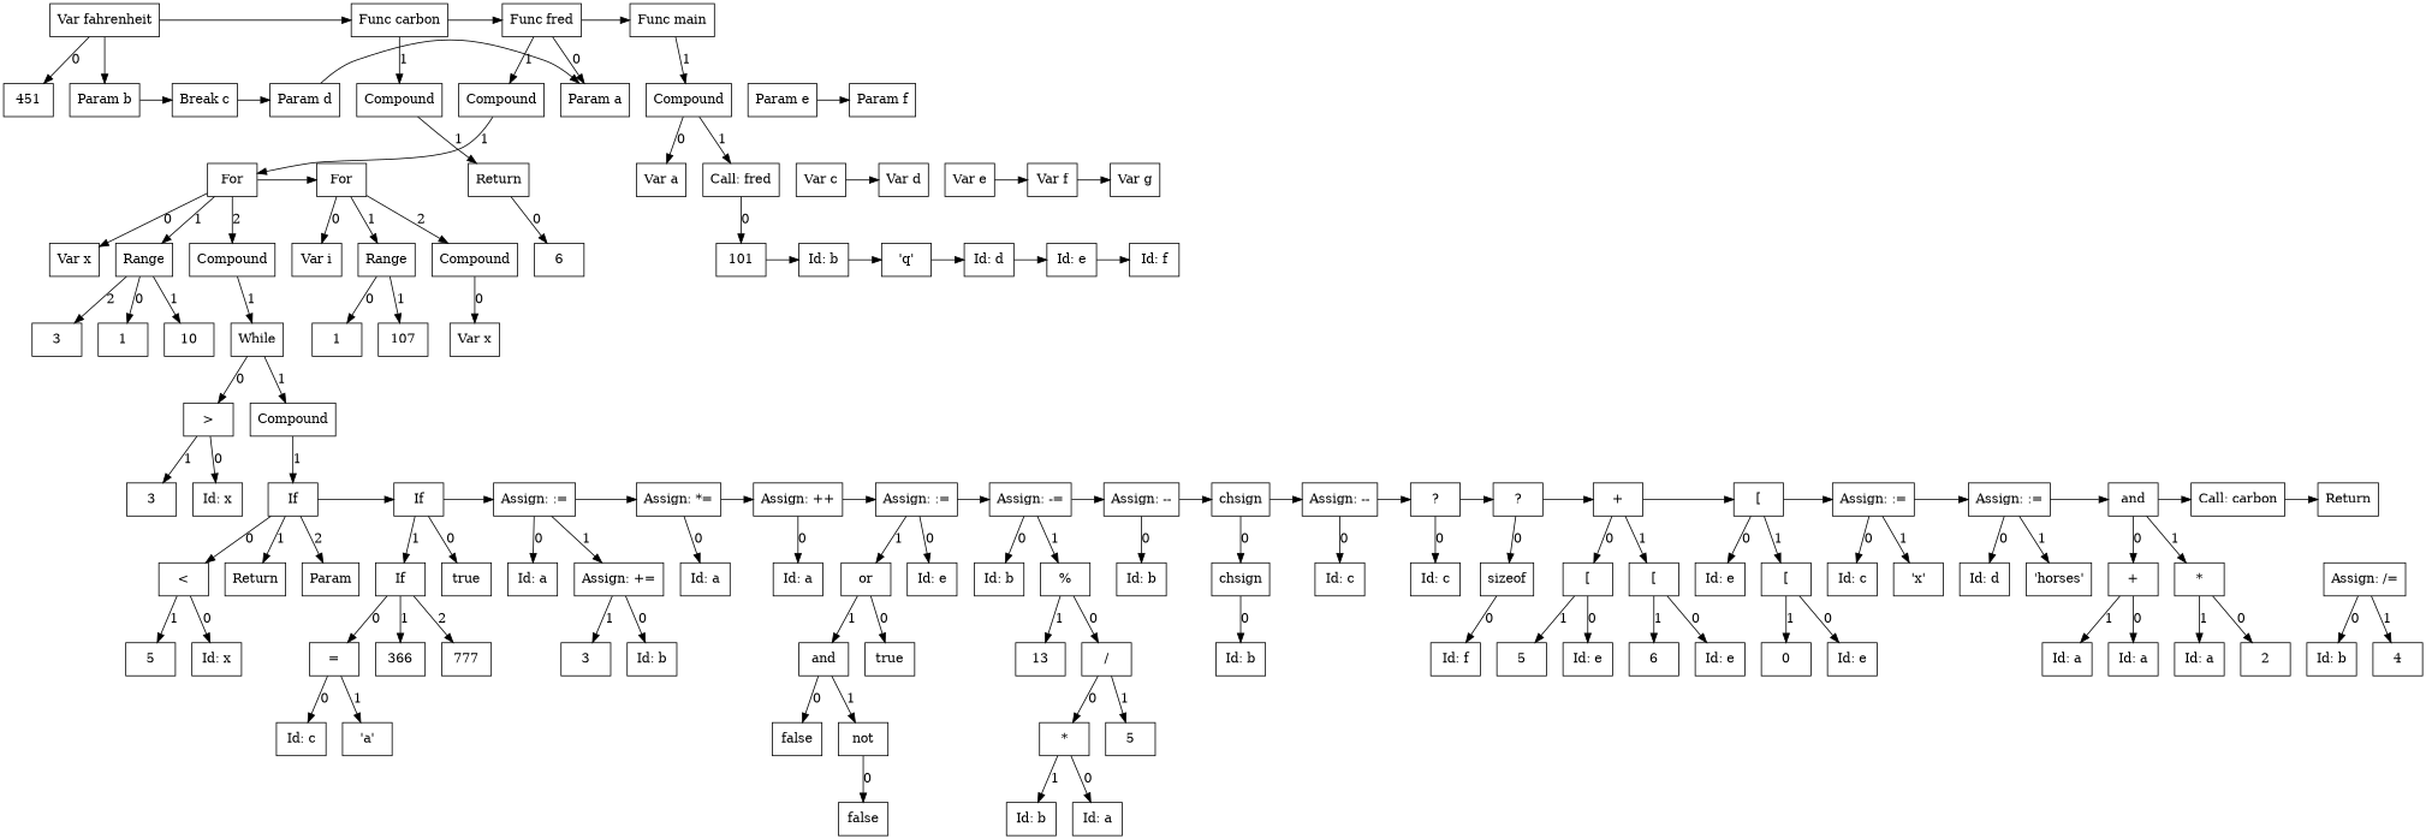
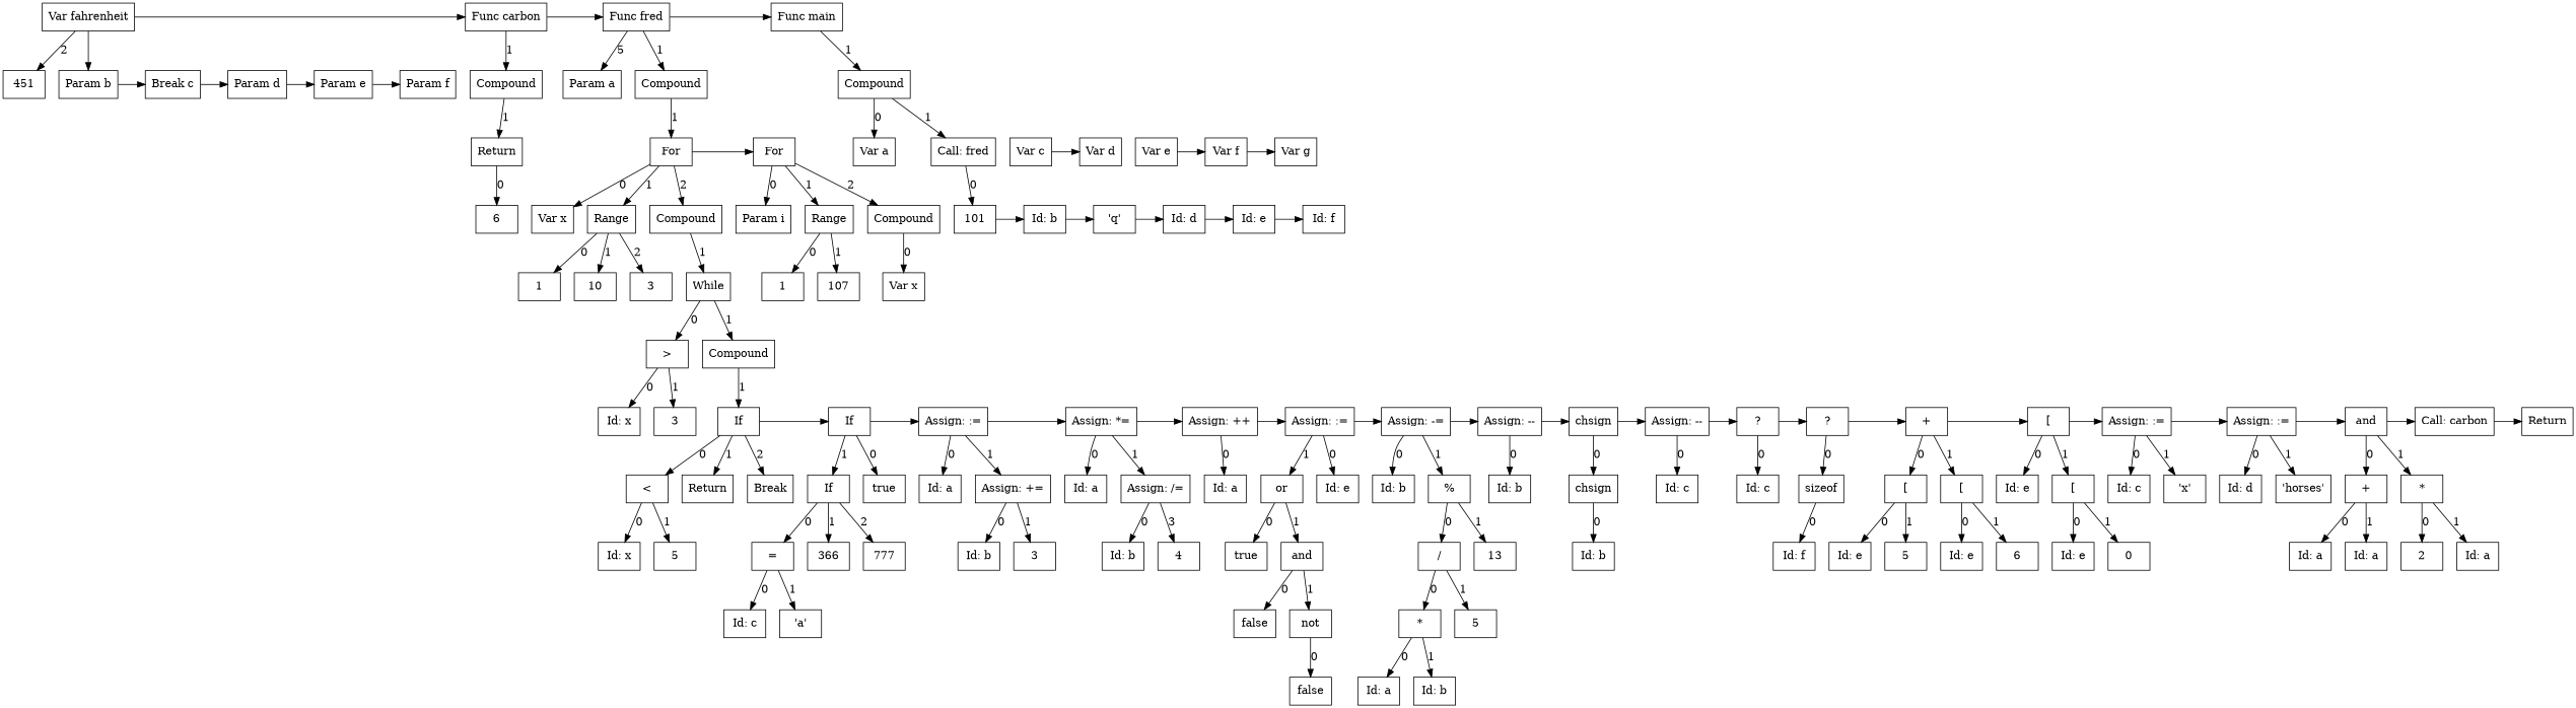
  digraph {
    node [shape=box]
    n1 [label="Var fahrenheit"]
    n2 [label=451]
    n3 [label="Func carbon"]
    n4 [label="Func fred"]
    n5 [label="Func main"]
    n6 [label=Compound]
    n7 [label=Return]
    n8 [label=6]
    n9 [label="Param a"]
    n10 [label=Compound]
    n11 [label=While]
    n12 [label="Param b"]
    n13 [label="Break c"]
    n14 [label="Param d"]
    n15 [label="Param e"]
    n16 [label="Param f"]
    n17 [label=For]
    n18 [label="Var x"]
    n19 [label=Range]
    n20 [label=Compound]
    n21 [label=1]
    n22 [label=10]
    n23 [label=3]
    n24 [label=">"]
    n25 [label=Compound]
    n26 [label="Id: x"]
    n27 [label=5]
    n28 [label="Id: x"]
    n29 [label=3]
    n30 [label=If]
    n31 [label="<"]
    n32 [label=Return]
-   n33 [label=Param]
+   n33 [label=Break]
    n34 [label=If]
    n35 [label="Assign: :="]
    n36 [label="Assign: *="]
    n37 [label="Assign: ++"]
    n38 [label="Assign: :="]
    n39 [label="Assign: -="]
    n40 [label="Assign: --"]
    n41 [label=chsign]
    n42 [label="Assign: --"]
    n43 [label="?"]
    n44 [label="?"]
    n45 [label="+"]
    n46 [label="["]
    n47 [label="Assign: :="]
    n48 [label="Assign: :="]
    n49 [label=and]
    n50 [label="Call: carbon"]
    n51 [label=Return]
    n52 [label=If]
    n53 [label="="]
    n54 [label=366]
    n55 [label=777]
    n56 [label=true]
    n57 [label="Id: c"]
    n58 [label="'a'"]
    n59 [label="Id: a"]
    n60 [label="Assign: +="]
    n61 [label="Id: b"]
    n62 [label=3]
    n63 [label="Id: a"]
    n64 [label="Assign: /="]
    n65 [label="Id: b"]
    n66 [label=4]
    n67 [label=or]
    n68 [label=true]
    n69 [label=and]
    n70 [label="Id: a"]
    n71 [label="Id: e"]
    n72 [label="/"]
    n73 [label="*"]
    n74 [label=5]
    n75 [label=false]
    n76 [label=not]
    n77 [label=false]
    n78 [label="Id: b"]
    n79 [label="%"]
    n80 [label=13]
    n81 [label="Id: a"]
    n82 [label="Id: b"]
    n83 [label="Id: b"]
    n84 [label="Id: c"]
    n85 [label=chsign]
    n86 [label="Id: b"]
    n87 [label="Id: f"]
    n88 [label="Id: c"]
    n89 [label=sizeof]
    n90 [label="["]
    n91 [label="["]
    n92 [label="Id: e"]
    n93 [label=5]
    n94 [label="Id: e"]
    n95 [label=6]
    n96 [label="Id: e"]
    n97 [label="["]
    n98 [label="Id: e"]
    n99 [label=0]
    n100 [label="Id: c"]
    n101 [label="'x'"]
    n102 [label="Id: d"]
    n103 [label="'horses'"]
    n104 [label="+"]
    n105 [label="*"]
    n106 [label="Id: a"]
    n107 [label="Id: a"]
    n108 [label=2]
    n109 [label="Id: a"]
    n110 [label=1]
    n111 [label=107]
    n112 [label=For]
-   n113 [label="Var i"]
+   n113 [label="Param i"]
    n114 [label=Range]
    n115 [label=Compound]
    n116 [label=Compound]
    n117 [label="Var x"]
    n118 [label="Var a"]
    n119 [label="Call: fred"]
    n120 [label="Var c"]
    n121 [label="Var d"]
    n122 [label="Var e"]
    n123 [label="Var f"]
    n124 [label="Var g"]
    n125 [label=101]
    n126 [label="Id: b"]
    n127 [label="'q'"]
    n128 [label="Id: d"]
    n129 [label="Id: e"]
    n130 [label="Id: f"]
    subgraph sub_1 {
      rankdir=TB
      n1
      n2
    }
    subgraph sub_2 {
      ordering=out
      rank=same
      rankdir=LR
      n2
    }
    subgraph sub_3 {
      rank=same
      rankdir=LR
      n1
      n3
      n4
      n5
    }
    subgraph sub_4 {
      rankdir=LR
      n1
      n3
      n4
      n5
    }
    subgraph sub_5 {
      ordering=out
      rank=same
      rankdir=LR
      n6
    }
    subgraph sub_6 {
      rankdir=TB
      n3
      n6
    }
    subgraph sub_7 {
      ordering=out
      rank=same
      rankdir=LR
      n7
    }
    subgraph sub_8 {
      rankdir=TB
      n6
      n7
    }
    subgraph sub_9 {
      ordering=out
      rank=same
      rankdir=LR
      n8
    }
    subgraph sub_10 {
      rankdir=TB
      n7
      n8
    }
    subgraph sub_11 {
      ordering=out
      rank=same
      rankdir=LR
      n9
      n10
    }
    subgraph sub_12 {
      rankdir=TB
      n4
      n9
      n10
    }
    subgraph sub_13 {
      ordering=out
      rank=same
      rankdir=LR
      n11
    }
    subgraph sub_14 {
      rank=same
      rankdir=LR
      n9
      n12
      n13
      n14
      n15
      n16
    }
    subgraph sub_15 {
      rankdir=LR
      n9
      n12
      n13
      n14
      n15
      n16
    }
    subgraph sub_16 {
      ordering=out
      rank=same
      rankdir=LR
      n17
    }
    subgraph sub_17 {
      rankdir=TB
      n10
      n17
    }
    subgraph sub_18 {
      ordering=out
      rank=same
      rankdir=LR
      n18
      n19
      n20
    }
    subgraph sub_19 {
      rankdir=TB
      n17
      n18
      n19
      n20
    }
    subgraph sub_20 {
      ordering=out
      rank=same
      rankdir=LR
      n21
      n22
      n23
    }
    subgraph sub_21 {
      rankdir=TB
      n19
      n21
      n22
      n23
    }
    subgraph sub_22 {
      rankdir=TB
      n11
      n20
    }
    subgraph sub_23 {
      ordering=out
      rank=same
      rankdir=LR
      n24
      n25
    }
    subgraph sub_24 {
      ordering=out
      rank=same
      rankdir=LR
      n26
      n27
    }
    subgraph sub_25 {
      rankdir=TB
      n11
      n24
      n25
    }
    subgraph sub_26 {
      ordering=out
      rank=same
      rankdir=LR
      n28
      n29
    }
    subgraph sub_27 {
      rankdir=TB
      n24
      n28
      n29
    }
    subgraph sub_28 {
      ordering=out
      rank=same
      rankdir=LR
      n30
    }
    subgraph sub_29 {
      rankdir=TB
      n25
      n30
    }
    subgraph sub_30 {
      ordering=out
      rank=same
      rankdir=LR
      n31
      n32
      n33
    }
    subgraph sub_31 {
      rankdir=TB
      n30
      n31
      n32
      n33
    }
    subgraph sub_32 {
      rankdir=TB
      n26
      n27
      n31
    }
    subgraph sub_33 {
      rank=same
      rankdir=LR
      n30
      n34
      n35
      n36
      n37
      n38
      n39
      n40
      n41
      n42
      n43
      n44
      n45
      n46
      n47
      n48
      n49
      n50
      n51
    }
    subgraph sub_34 {
      rankdir=TB
      n52
      n53
      n54
      n55
    }
    subgraph sub_35 {
      rankdir=LR
      n30
      n34
      n35
      n36
      n37
      n38
      n39
      n40
      n41
      n42
      n43
      n44
      n45
      n46
      n47
      n48
      n49
      n50
      n51
    }
    subgraph sub_36 {
      ordering=out
      rank=same
      rankdir=LR
      n52
      n56
    }
    subgraph sub_37 {
      rankdir=TB
      n34
      n52
      n56
    }
    subgraph sub_38 {
      ordering=out
      rank=same
      rankdir=LR
      n53
      n54
      n55
    }
    subgraph sub_39 {
      ordering=out
      rank=same
      rankdir=LR
      n57
      n58
    }
    subgraph sub_40 {
      rankdir=TB
      n53
      n57
      n58
    }
    subgraph sub_41 {
      ordering=out
      rank=same
      rankdir=LR
      n59
      n60
    }
    subgraph sub_42 {
      rankdir=TB
      n35
      n59
      n60
    }
    subgraph sub_43 {
      ordering=out
      rank=same
      rankdir=LR
      n61
      n62
    }
    subgraph sub_44 {
      rankdir=TB
      n60
      n61
      n62
    }
    subgraph sub_45 {
      ordering=out
      rank=same
      rankdir=LR
      n63
      n64
    }
    subgraph sub_46 {
      rankdir=TB
      n36
      n63
      n64
    }
    subgraph sub_47 {
      ordering=out
      rank=same
      rankdir=LR
      n65
      n66
    }
    subgraph sub_48 {
      rankdir=TB
      n64
      n65
      n66
    }
    subgraph sub_49 {
      rankdir=TB
      n67
      n68
      n69
    }
    subgraph sub_50 {
      ordering=out
      rank=same
      rankdir=LR
      n70
    }
    subgraph sub_51 {
      rankdir=TB
      n37
      n70
    }
    subgraph sub_52 {
      ordering=out
      rank=same
      rankdir=LR
      n67
      n71
    }
    subgraph sub_53 {
      rankdir=TB
      n38
      n67
      n71
    }
    subgraph sub_54 {
      rankdir=TB
      n72
      n73
      n74
    }
    subgraph sub_55 {
      ordering=out
      rank=same
      rankdir=LR
      n68
      n69
    }
    subgraph sub_56 {
      ordering=out
      rank=same
      rankdir=LR
      n75
      n76
    }
    subgraph sub_57 {
      rankdir=TB
      n69
      n75
      n76
    }
    subgraph sub_58 {
      ordering=out
      rank=same
      rankdir=LR
      n77
    }
    subgraph sub_59 {
      rankdir=TB
      n76
      n77
    }
    subgraph sub_60 {
      ordering=out
      rank=same
      rankdir=LR
      n78
      n79
    }
    subgraph sub_61 {
      rankdir=TB
      n39
      n78
      n79
    }
    subgraph sub_62 {
      ordering=out
      rank=same
      rankdir=LR
      n72
      n80
    }
    subgraph sub_63 {
      rankdir=TB
      n72
      n79
      n80
    }
    subgraph sub_64 {
      ordering=out
      rank=same
      rankdir=LR
      n73
      n74
    }
    subgraph sub_65 {
      ordering=out
      rank=same
      rankdir=LR
      n81
      n82
    }
    subgraph sub_66 {
      rankdir=TB
      n73
      n81
      n82
    }
    subgraph sub_67 {
      ordering=out
      rank=same
      rankdir=LR
      n83
    }
    subgraph sub_68 {
      rankdir=TB
      n40
      n83
    }
    subgraph sub_69 {
      ordering=out
      rank=same
      rankdir=LR
      n84
    }
    subgraph sub_70 {
      ordering=out
      rank=same
      rankdir=LR
      n85
    }
    subgraph sub_71 {
      rankdir=TB
      n41
      n85
    }
    subgraph sub_72 {
      ordering=out
      rank=same
      rankdir=LR
      n86
    }
    subgraph sub_73 {
      rankdir=TB
      n85
      n86
    }
    subgraph sub_74 {
      rankdir=TB
      n42
      n84
    }
    subgraph sub_75 {
      ordering=out
      rank=same
      rankdir=LR
      n87
    }
    subgraph sub_76 {
      ordering=out
      rank=same
      rankdir=LR
      n88
    }
    subgraph sub_77 {
      rankdir=TB
      n43
      n88
    }
    subgraph sub_78 {
      ordering=out
      rank=same
      rankdir=LR
      n89
    }
    subgraph sub_79 {
      rankdir=TB
      n44
      n89
    }
    subgraph sub_80 {
      rankdir=TB
      n87
      n89
    }
    subgraph sub_81 {
      ordering=out
      rank=same
      rankdir=LR
      n90
      n91
    }
    subgraph sub_82 {
      rankdir=TB
      n45
      n90
      n91
    }
    subgraph sub_83 {
      ordering=out
      rank=same
      rankdir=LR
      n92
      n93
    }
    subgraph sub_84 {
      rankdir=TB
      n90
      n92
      n93
    }
    subgraph sub_85 {
      ordering=out
      rank=same
      rankdir=LR
      n94
      n95
    }
    subgraph sub_86 {
      rankdir=TB
      n91
      n94
      n95
    }
    subgraph sub_87 {
      ordering=out
      rank=same
      rankdir=LR
      n96
      n97
    }
    subgraph sub_88 {
      rankdir=TB
      n46
      n96
      n97
    }
    subgraph sub_89 {
      ordering=out
      rank=same
      rankdir=LR
      n98
      n99
    }
    subgraph sub_90 {
      rankdir=TB
      n97
      n98
      n99
    }
    subgraph sub_91 {
      ordering=out
      rank=same
      rankdir=LR
      n100
      n101
    }
    subgraph sub_92 {
      rankdir=TB
      n47
      n100
      n101
    }
    subgraph sub_93 {
      ordering=out
      rank=same
      rankdir=LR
      n102
      n103
    }
    subgraph sub_94 {
      rankdir=TB
      n48
      n102
      n103
    }
    subgraph sub_95 {
      ordering=out
      rank=same
      rankdir=LR
      n104
      n105
    }
    subgraph sub_96 {
      rankdir=TB
      n49
      n104
      n105
    }
    subgraph sub_97 {
      ordering=out
      rank=same
      rankdir=LR
      n106
      n107
    }
    subgraph sub_98 {
      rankdir=TB
      n104
      n106
      n107
    }
    subgraph sub_99 {
      ordering=out
      rank=same
      rankdir=LR
      n108
      n109
    }
    subgraph sub_100 {
      rankdir=TB
      n105
      n108
      n109
    }
    subgraph sub_101 {
      ordering=out
      rank=same
      rankdir=LR
      n110
      n111
    }
    subgraph sub_102 {
      rank=same
      rankdir=LR
      n17
      n112
    }
    subgraph sub_103 {
      rankdir=LR
      n17
      n112
    }
    subgraph sub_104 {
      ordering=out
      rank=same
      rankdir=LR
      n113
      n114
      n115
    }
    subgraph sub_105 {
      ordering=out
      rank=same
      rankdir=LR
      n116
    }
    subgraph sub_106 {
      rankdir=TB
      n112
      n113
      n114
      n115
    }
    subgraph sub_107 {
      rankdir=TB
      n110
      n111
      n114
    }
    subgraph sub_108 {
      ordering=out
      rank=same
      rankdir=LR
      n117
    }
    subgraph sub_109 {
      rankdir=TB
      n115
      n117
    }
    subgraph sub_110 {
      rankdir=TB
      n5
      n116
    }
    subgraph sub_111 {
      ordering=out
      rank=same
      rankdir=LR
      n118
      n119
    }
    subgraph sub_112 {
      rankdir=TB
      n116
      n118
      n119
    }
    subgraph sub_113 {
      rank=same
      rankdir=LR
      n118
      n120
      n121
      n122
      n123
      n124
    }
    subgraph sub_114 {
      rankdir=LR
      n118
      n120
      n121
      n122
      n123
      n124
    }
    subgraph sub_115 {
      ordering=out
      rank=same
      rankdir=LR
      n125
    }
    subgraph sub_116 {
      rankdir=TB
      n119
      n125
    }
    subgraph sub_117 {
      rank=same
      rankdir=LR
      n125
      n126
      n127
      n128
      n129
      n130
    }
    subgraph sub_118 {
      rankdir=LR
      n125
      n126
      n127
      n128
      n129
      n130
    }
-   n1 -> n2 [label=0]
+   n1 -> n2 [label=2]
    n1 -> n3
    n1 -> n12
    n3 -> n4
    n3 -> n6 [label=1]
    n4 -> n5
-   n4 -> n9 [label=0]
+   n4 -> n9 [label=5]
    n4 -> n10 [label=1]
    n5 -> n116 [label=1]
    n6 -> n7 [label=1]
    n7 -> n8 [label=0]
    n10 -> n17 [label=1]
    n11 -> n24 [label=0]
    n11 -> n25 [label=1]
    n12 -> n13
    n13 -> n14
-   n14 -> n9
+   n14 -> n15
    n15 -> n16
    n17 -> n18 [label=0]
    n17 -> n19 [label=1]
    n17 -> n20 [label=2]
    n17 -> n112
    n19 -> n21 [label=0]
    n19 -> n22 [label=1]
    n19 -> n23 [label=2]
    n20 -> n11 [label=1]
    n24 -> n28 [label=0]
    n24 -> n29 [label=1]
    n25 -> n30 [label=1]
    n30 -> n31 [label=0]
    n30 -> n32 [label=1]
    n30 -> n33 [label=2]
    n30 -> n34
    n31 -> n26 [label=0]
    n31 -> n27 [label=1]
    n34 -> n35
    n34 -> n52 [label=1]
    n34 -> n56 [label=0]
    n35 -> n36
    n35 -> n59 [label=0]
    n35 -> n60 [label=1]
    n36 -> n37
    n36 -> n63 [label=0]
+   n36 -> n64 [label=1]
    n37 -> n38
    n37 -> n70 [label=0]
    n38 -> n39
    n38 -> n67 [label=1]
    n38 -> n71 [label=0]
    n39 -> n40
    n39 -> n78 [label=0]
    n39 -> n79 [label=1]
    n40 -> n41
    n40 -> n83 [label=0]
    n41 -> n42
    n41 -> n85 [label=0]
    n42 -> n43
    n42 -> n84 [label=0]
    n43 -> n44
    n43 -> n88 [label=0]
    n44 -> n45
    n44 -> n89 [label=0]
    n45 -> n46
    n45 -> n90 [label=0]
    n45 -> n91 [label=1]
    n46 -> n47
    n46 -> n96 [label=0]
    n46 -> n97 [label=1]
    n47 -> n48
    n47 -> n100 [label=0]
    n47 -> n101 [label=1]
    n48 -> n49
    n48 -> n102 [label=0]
    n48 -> n103 [label=1]
    n49 -> n50
    n49 -> n104 [label=0]
    n49 -> n105 [label=1]
    n50 -> n51
    n52 -> n53 [label=0]
    n52 -> n54 [label=1]
    n52 -> n55 [label=2]
    n53 -> n57 [label=0]
    n53 -> n58 [label=1]
    n60 -> n61 [label=0]
    n60 -> n62 [label=1]
    n64 -> n65 [label=0]
-   n64 -> n66 [label=1]
+   n64 -> n66 [label=3]
    n67 -> n68 [label=0]
    n67 -> n69 [label=1]
    n69 -> n75 [label=0]
    n69 -> n76 [label=1]
    n72 -> n73 [label=0]
    n72 -> n74 [label=1]
    n73 -> n81 [label=0]
    n73 -> n82 [label=1]
    n76 -> n77 [label=0]
    n79 -> n72 [label=0]
    n79 -> n80 [label=1]
    n85 -> n86 [label=0]
    n89 -> n87 [label=0]
    n90 -> n92 [label=0]
    n90 -> n93 [label=1]
    n91 -> n94 [label=0]
    n91 -> n95 [label=1]
    n97 -> n98 [label=0]
    n97 -> n99 [label=1]
    n104 -> n106 [label=0]
    n104 -> n107 [label=1]
    n105 -> n108 [label=0]
    n105 -> n109 [label=1]
    n112 -> n113 [label=0]
    n112 -> n114 [label=1]
    n112 -> n115 [label=2]
    n114 -> n110 [label=0]
    n114 -> n111 [label=1]
    n115 -> n117 [label=0]
    n116 -> n118 [label=0]
    n116 -> n119 [label=1]
    n119 -> n125 [label=0]
    n120 -> n121
    n122 -> n123
    n123 -> n124
    n125 -> n126
    n126 -> n127
    n127 -> n128
    n128 -> n129
    n129 -> n130
  }
